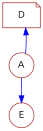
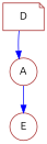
  digraph {
    fontname=Ubuntu
    node [color=brown fontname=Ubuntu shape=circle]
    edge [color=blue fontname=Ubuntu]
    D [shape=note]
    A
    E
-   A -> D
+   D -> A
    A -> E
  }
